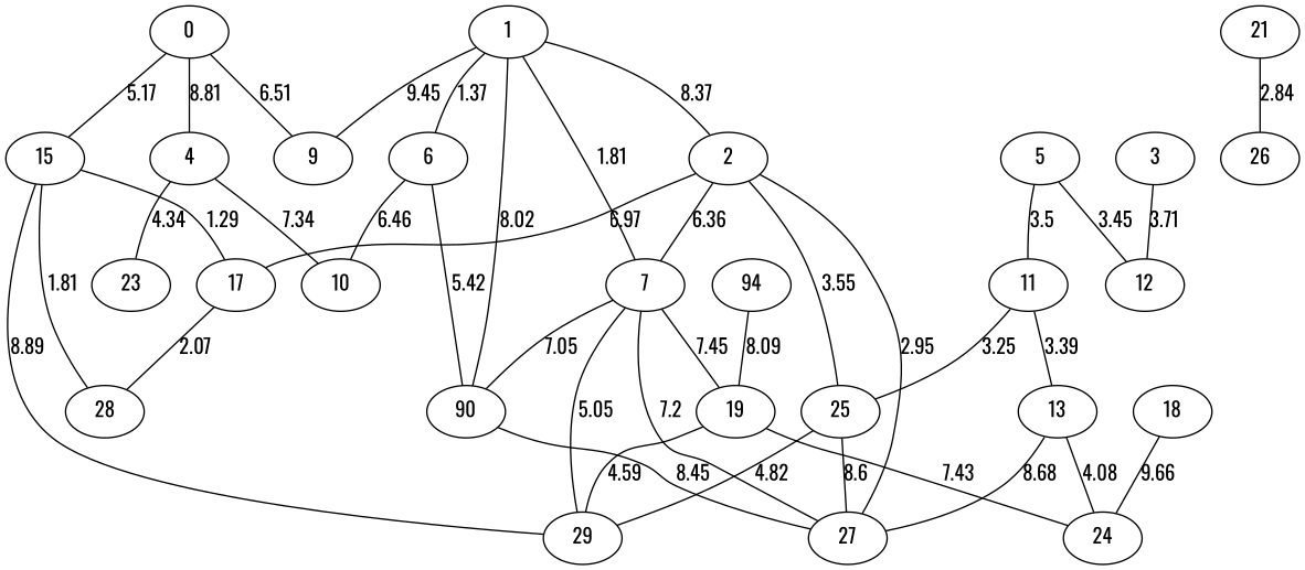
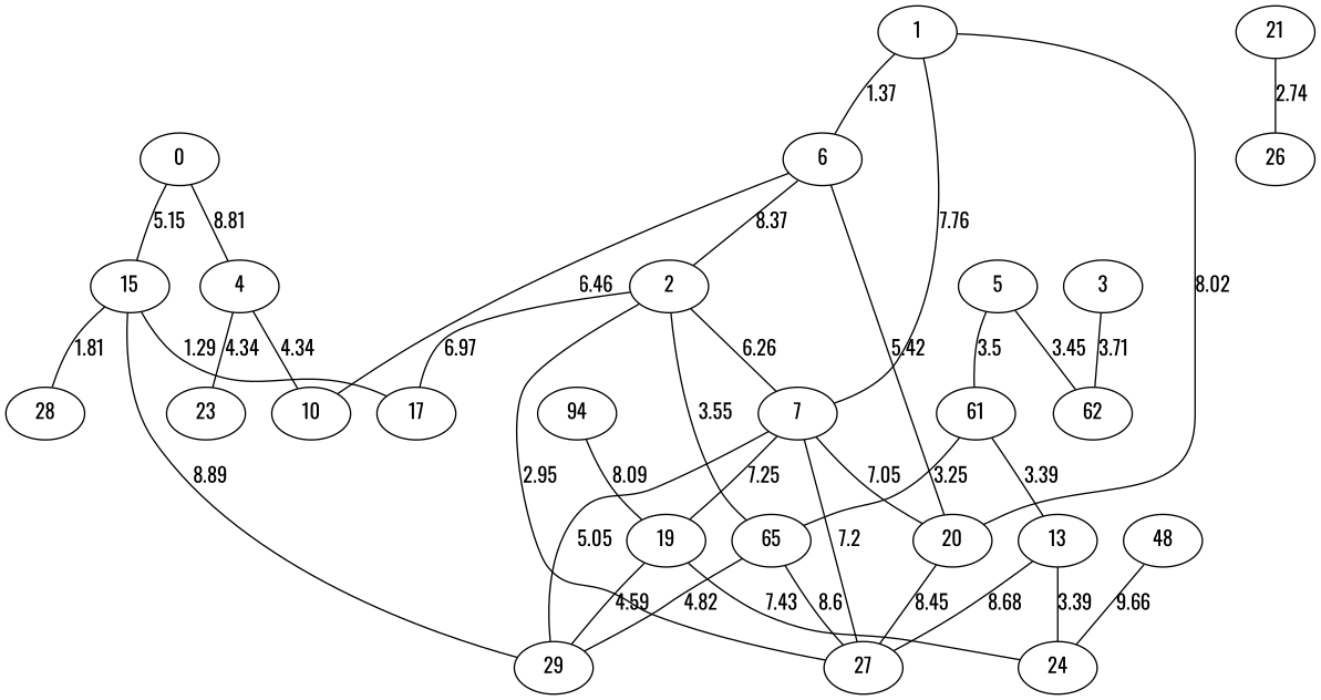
  graph {
    fontname=Oswald
    node [fontname=Oswald]
    edge [fontname=Oswald]
    19
    29
    24
    7
-   20 [label=90]
+   20
    27
-   11
+   11 [label=61]
    13
-   25
+   25 [label=65]
    17
    28
    1
-   9
    2
    6
    10
    5
-   12
+   12 [label=62]
    21
    26
    15
-   18
+   18 [label=48]
    3
    0
    4
    23
    n27 [label=94]
    19 -- 29 [label=4.59]
    19 -- 24 [label=7.43]
-   7 -- 19 [label=7.45]
+   7 -- 19 [label=7.25]
    7 -- 29 [label=5.05]
    7 -- 20 [label=7.05]
    7 -- 27 [label=7.2]
    20 -- 27 [label=8.45]
    11 -- 13 [label=3.39]
    11 -- 25 [label=3.25]
-   13 -- 24 [label=4.08]
+   13 -- 24 [label=3.39]
    13 -- 27 [label=8.68]
    25 -- 29 [label=4.82]
    25 -- 27 [label=8.6]
-   17 -- 28 [label=2.07]
-   1 -- 7 [label=1.81]
+   1 -- 7 [label=7.76]
    1 -- 20 [label=8.02]
-   1 -- 9 [label=9.45]
-   1 -- 2 [label=8.37]
+   6 -- 2 [label=8.37]
    1 -- 6 [label=1.37]
-   2 -- 7 [label=6.36]
+   2 -- 7 [label=6.26]
    2 -- 27 [label=2.95]
    2 -- 25 [label=3.55]
    2 -- 17 [label=6.97]
    6 -- 20 [label=5.42]
    6 -- 10 [label=6.46]
    5 -- 11 [label=3.5]
    5 -- 12 [label=3.45]
-   21 -- 26 [label=2.84]
+   21 -- 26 [label=2.74]
    15 -- 29 [label=8.89]
    15 -- 17 [label=1.29]
    15 -- 28 [label=1.81]
    18 -- 24 [label=9.66]
    3 -- 12 [label=3.71]
-   0 -- 9 [label=6.51]
-   0 -- 15 [label=5.17]
+   0 -- 15 [label=5.15]
    0 -- 4 [label=8.81]
-   4 -- 10 [label=7.34]
+   4 -- 10 [label=4.34]
    4 -- 23 [label=4.34]
    n27 -- 19 [label=8.09]
  }
